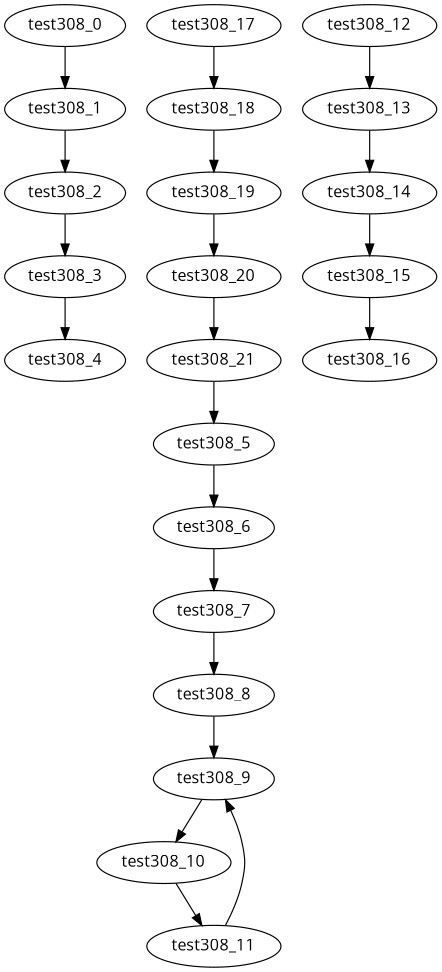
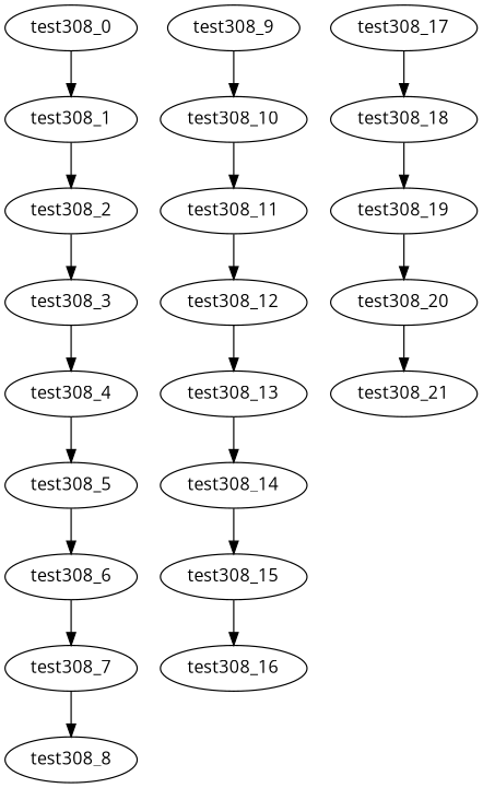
  digraph {
    fontname="Open Sans"
    node [fontname="Open Sans"]
    edge [fontname="Open Sans"]
    test308_0
    test308_1
    test308_2
    test308_3
    test308_4
    test308_5
    test308_6
    test308_7
    test308_8
    test308_9
    test308_10
    test308_11
    test308_12
    test308_13
    test308_14
    test308_15
    test308_16
    test308_17
    test308_18
    test308_19
    test308_20
    test308_21
    test308_0 -> test308_1
    test308_1 -> test308_2
    test308_2 -> test308_3
    test308_3 -> test308_4
-   test308_21 -> test308_5
+   test308_4 -> test308_5
    test308_5 -> test308_6
    test308_6 -> test308_7
    test308_7 -> test308_8
-   test308_8 -> test308_9
    test308_9 -> test308_10
    test308_10 -> test308_11
-   test308_11 -> test308_9
+   test308_11 -> test308_12
    test308_12 -> test308_13
    test308_13 -> test308_14
    test308_14 -> test308_15
    test308_15 -> test308_16
    test308_17 -> test308_18
    test308_18 -> test308_19
    test308_19 -> test308_20
    test308_20 -> test308_21
  }
